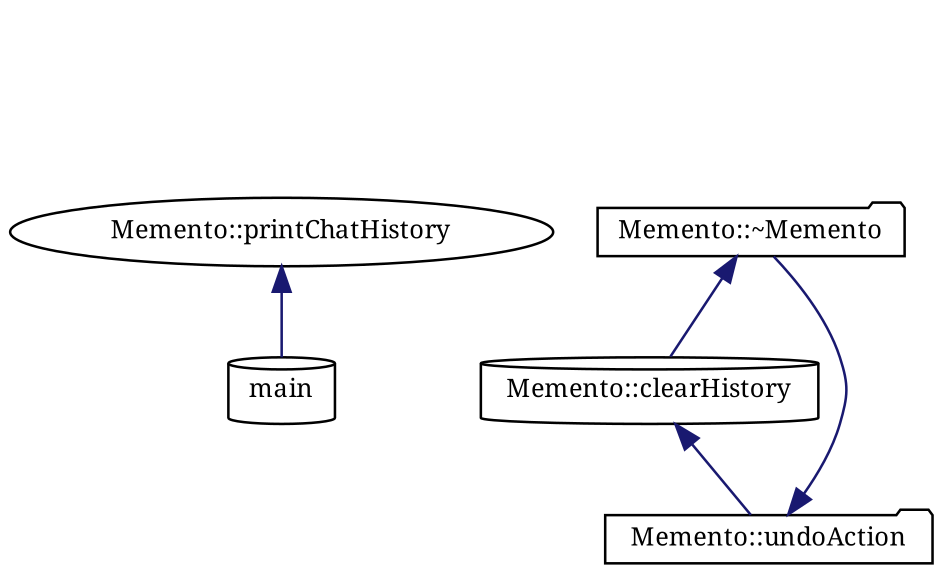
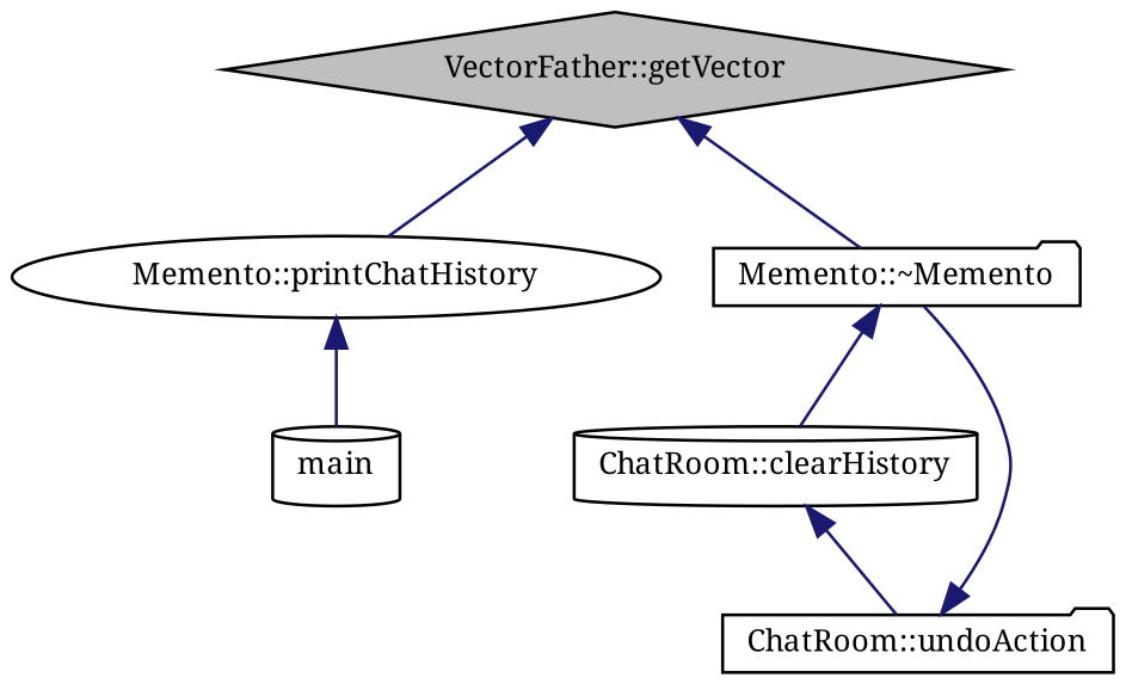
  digraph {
    fontname="Noto Serif"
    rankdir=TB
    node [color=black fillcolor=white fontname="Noto Serif" fontsize=10 shape=folder style=filled]
    edge [color=midnightblue dir=back fontname="Noto Serif" fontsize=10 labelfontname=Helvetica labelfontsize=10 style=solid]
+   n1 [fillcolor=grey75 fontcolor=black height=0.2 label="VectorFather::getVector" shape=diamond width=0.4]
    n2 [height=0.2 label="Memento::printChatHistory" shape=ellipse width=0.4]
    n3 [height=0.2 label="Memento::~Memento" width=0.4]
-   n4 [height=0.2 label="Memento::clearHistory" shape=cylinder width=0.4]
-   n5 [height=0.2 label="Memento::undoAction" width=0.4]
+   n4 [height=0.2 label="ChatRoom::clearHistory" shape=cylinder width=0.4]
+   n5 [height=0.2 label="ChatRoom::undoAction" width=0.4]
    n6 [height=0.2 label=main shape=cylinder width=0.4]
+   n1 -> n2
+   n1 -> n3
    n2 -> n6
    n3 -> n4
    n4 -> n5
    n5 -> n3
  }
